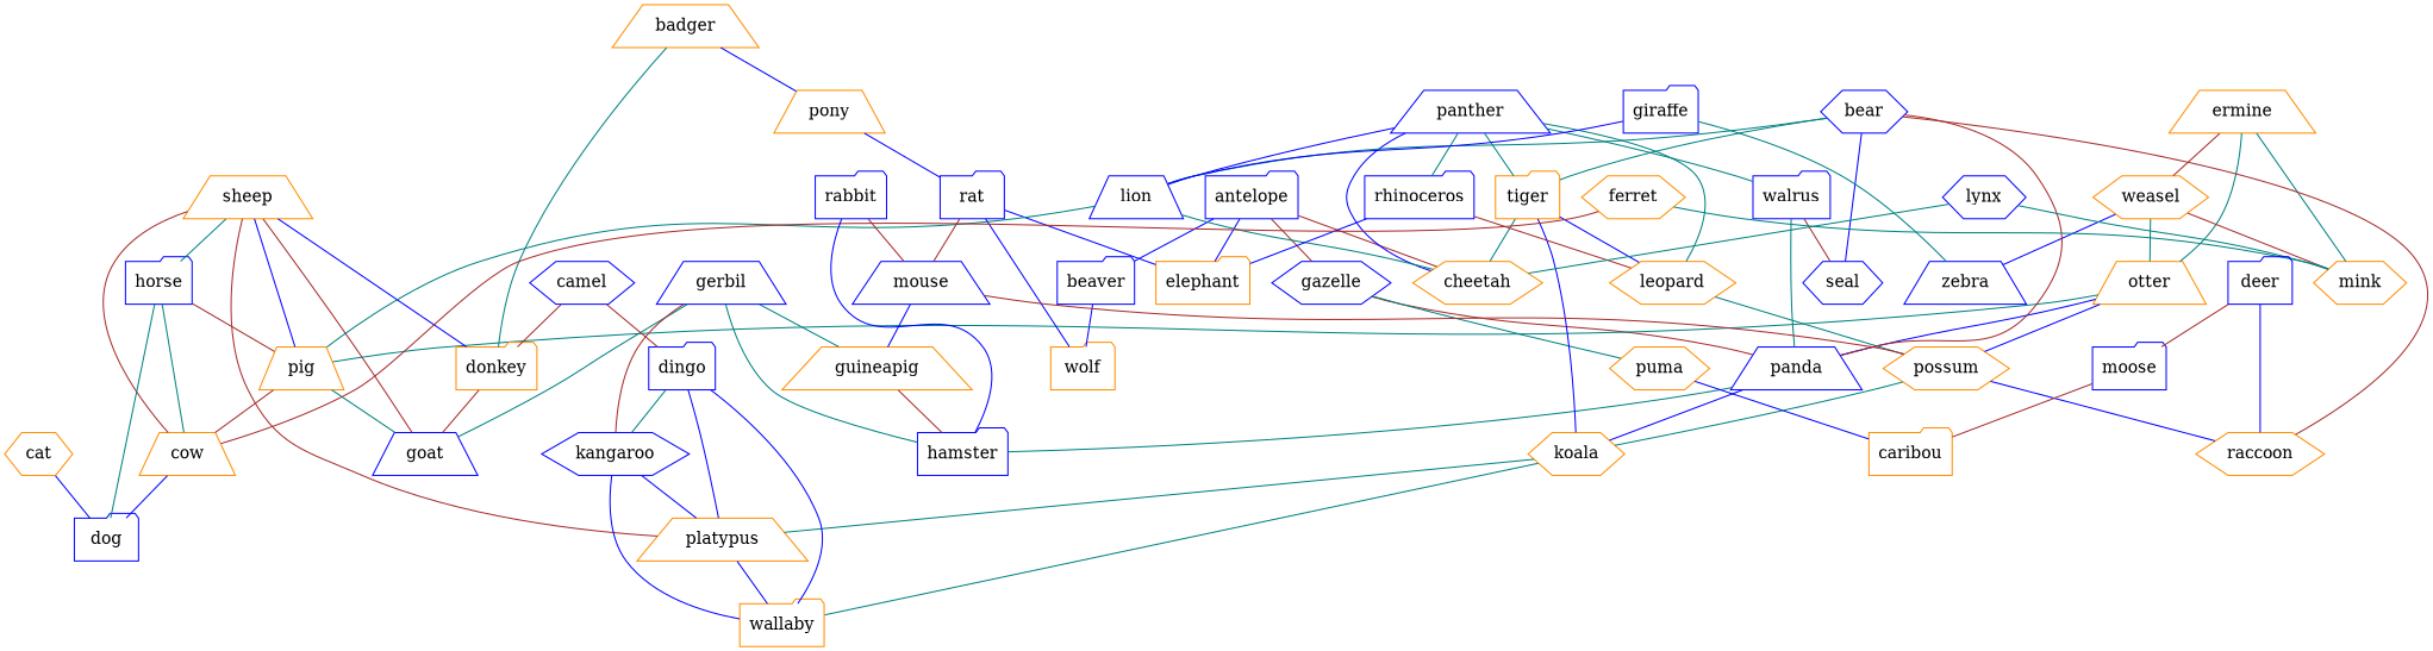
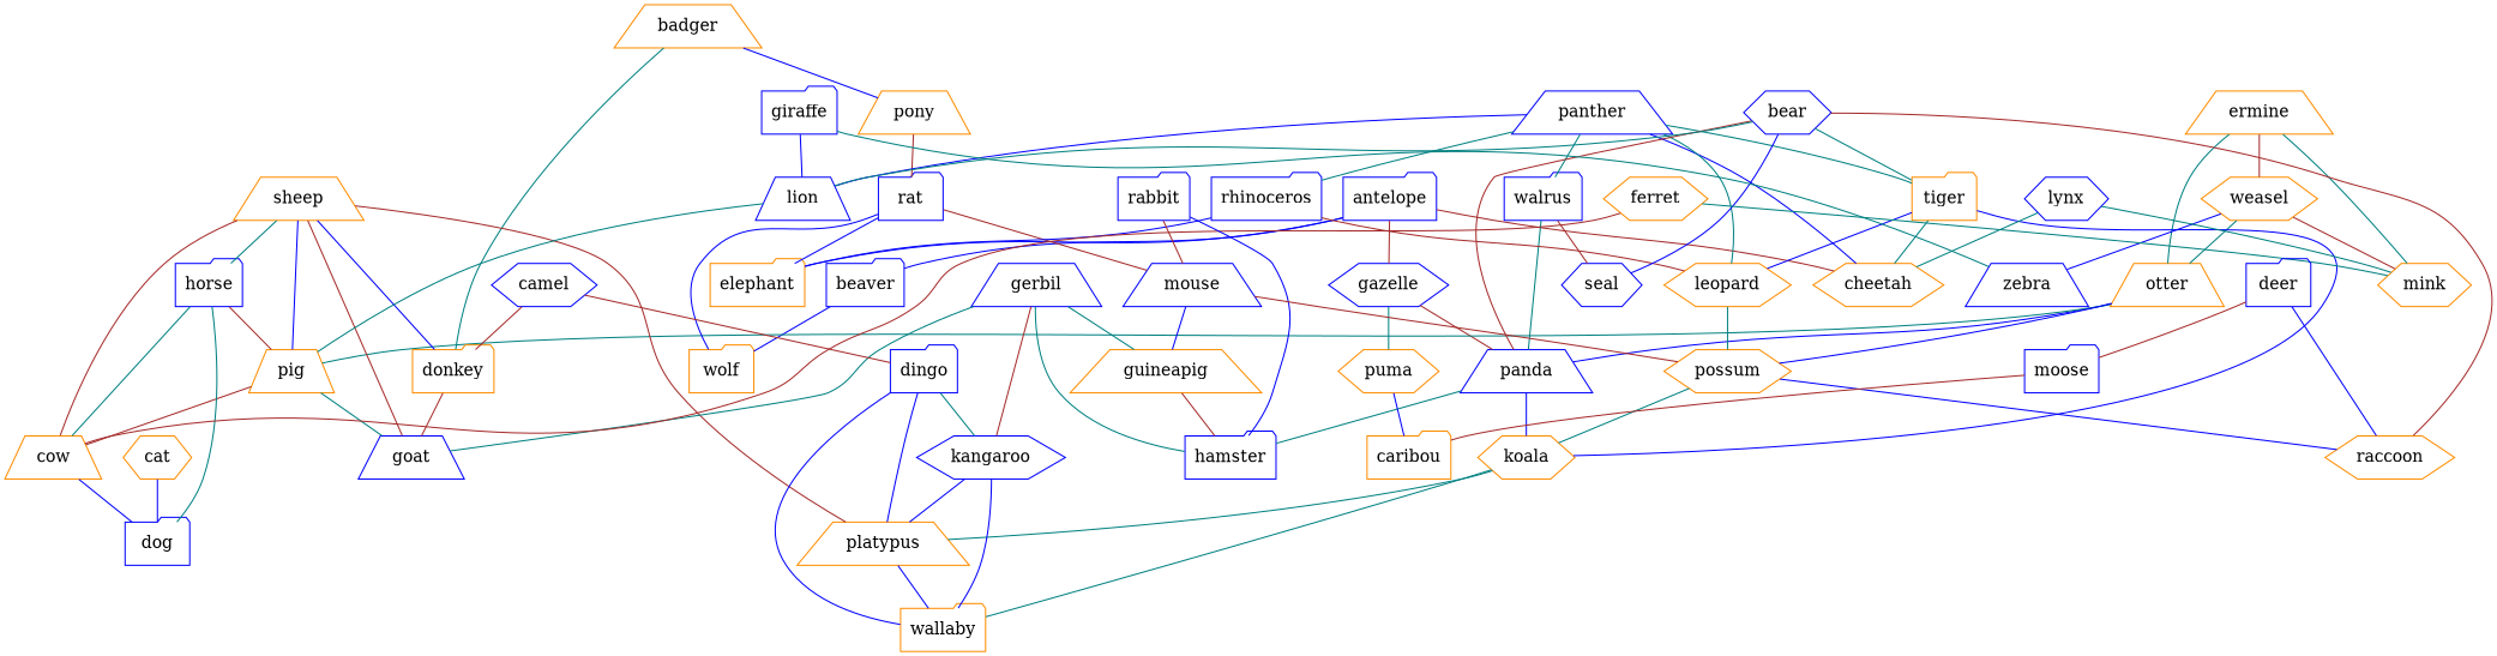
  strict graph {
    fontname="DejaVu Serif"
    node [color=blue fontname="DejaVu Serif" shape=folder]
    edge [color=teal fontname="DejaVu Serif" weight=1]
    gazelle [shape=hexagon]
    antelope
    beaver
    elephant [color=darkorange]
    cheetah [color=darkorange shape=hexagon]
    panda [shape=trapezium]
    puma [color=darkorange shape=hexagon]
    wolf [color=darkorange]
    hamster
    koala [color=darkorange shape=hexagon]
    caribou [color=darkorange]
    ermine [color=darkorange shape=trapezium]
    weasel [color=darkorange shape=hexagon]
    otter [color=darkorange shape=trapezium]
    mink [color=darkorange shape=hexagon]
    zebra [shape=trapezium]
    pig [color=darkorange shape=trapezium]
    possum [color=darkorange shape=hexagon]
    badger [color=darkorange shape=trapezium]
    donkey [color=darkorange]
    pony [color=darkorange shape=trapezium]
    goat [shape=trapezium]
    rat
    sheep [color=darkorange shape=trapezium]
    horse
    cow [color=darkorange shape=trapezium]
    platypus [color=darkorange shape=trapezium]
    dog
    wallaby [color=darkorange]
    gerbil [shape=trapezium]
    guineapig [color=darkorange shape=trapezium]
    kangaroo [shape=hexagon]
    panther [shape=trapezium]
    tiger [color=darkorange]
    lion [shape=trapezium]
    walrus
    rhinoceros
    leopard [color=darkorange shape=hexagon]
    seal [shape=hexagon]
    camel [shape=hexagon]
    dingo
    bear [shape=hexagon]
    raccoon [color=darkorange shape=hexagon]
    ferret [color=darkorange shape=hexagon]
    giraffe
    rabbit
    mouse [shape=trapezium]
    cat [color=darkorange shape=hexagon]
    lynx [shape=hexagon]
    deer
    moose
    gazelle -- panda [color=brown]
    gazelle -- puma
    antelope -- gazelle [color=brown]
    antelope -- beaver [color=blue]
    antelope -- elephant [color=blue]
    antelope -- cheetah [color=brown]
    beaver -- wolf [color=blue]
    panda -- hamster
    panda -- koala [color=blue]
    puma -- caribou [color=blue]
    koala -- platypus
    koala -- wallaby
    ermine -- weasel [color=brown]
    ermine -- otter
    ermine -- mink
    weasel -- otter
    weasel -- mink [color=brown]
    weasel -- zebra [color=blue]
    otter -- panda [color=blue]
    otter -- pig
    otter -- possum [color=blue]
    pig -- goat
    pig -- cow [color=brown]
    possum -- koala
    possum -- raccoon [color=blue]
    badger -- donkey
    badger -- pony [color=blue]
    donkey -- goat [color=brown]
-   pony -- rat [color=blue]
+   pony -- rat [color=brown]
    rat -- elephant [color=blue]
    rat -- wolf [color=blue]
    rat -- mouse [color=brown]
    sheep -- pig [color=blue]
    sheep -- donkey [color=blue]
    sheep -- goat [color=brown]
    sheep -- horse
    sheep -- cow [color=brown]
    sheep -- platypus [color=brown]
    horse -- pig [color=brown]
    horse -- cow
    horse -- dog
    cow -- dog [color=blue]
    platypus -- wallaby [color=blue]
    gerbil -- hamster
    gerbil -- goat
    gerbil -- guineapig
    gerbil -- kangaroo [color=brown]
    guineapig -- hamster [color=brown]
    kangaroo -- platypus [color=blue]
    kangaroo -- wallaby [color=blue]
    panther -- cheetah [color=blue]
    panther -- tiger
    panther -- lion [color=blue]
    panther -- walrus
    panther -- rhinoceros
    panther -- leopard
    tiger -- cheetah
    tiger -- koala [color=blue]
    tiger -- leopard [color=blue]
-   lion -- cheetah
    lion -- pig
    walrus -- panda
    walrus -- seal [color=brown]
    rhinoceros -- elephant [color=blue]
    rhinoceros -- leopard [color=brown]
    leopard -- possum
    camel -- donkey [color=brown]
    camel -- dingo [color=brown]
    dingo -- platypus [color=blue]
    dingo -- wallaby [color=blue]
    dingo -- kangaroo
    bear -- panda [color=brown]
    bear -- tiger
    bear -- lion
    bear -- seal [color=blue]
    bear -- raccoon [color=brown]
    ferret -- mink
    ferret -- cow [color=brown]
    giraffe -- zebra
    giraffe -- lion [color=blue]
    rabbit -- hamster [color=blue]
    rabbit -- mouse [color=brown]
    mouse -- possum [color=brown]
    mouse -- guineapig [color=blue]
    cat -- dog [color=blue]
    lynx -- cheetah
    lynx -- mink
    deer -- raccoon [color=blue]
    deer -- moose [color=brown]
    moose -- caribou [color=brown]
  }
